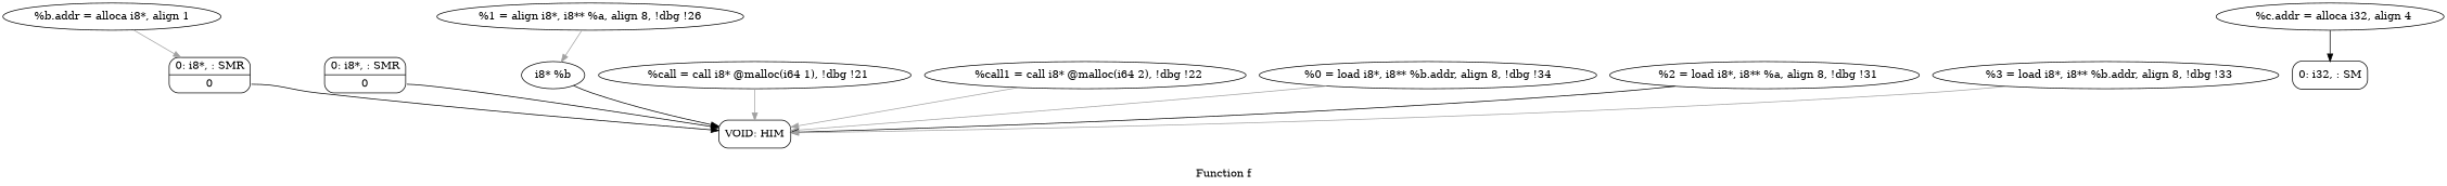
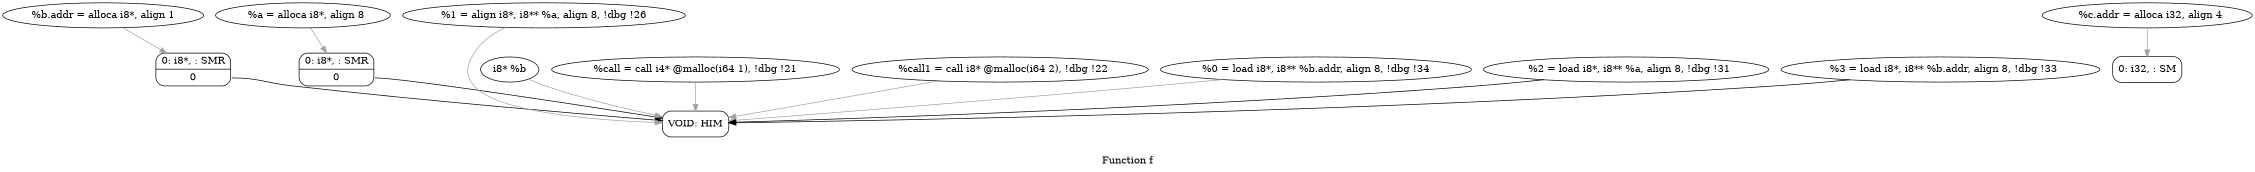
  digraph {
    label="Function f"
    edge [arrowtail=tee color=gray63]
    n1 [label="{VOID: HIM\n}" shape=Mrecord]
    n2 [label="{0: i8*,  : SMR\n|{<s0>0}}" shape=Mrecord]
    n3 [label="{0: i32,  : SM\n}" shape=Mrecord]
    n4 [label="{0: i8*,  : SMR\n|{<s0>0}}" shape=Mrecord]
    n5 [label="i8* %b"]
    n6 [label="%1 = align i8*, i8** %a, align 8, !dbg !26"]
    n7 [label="%b.addr = alloca i8*, align 1"]
    n8 [label="  %c.addr = alloca i32, align 4"]
-   n10 [label="  %call = call i8* @malloc(i64 1), !dbg !21"]
+   n9 [label="  %a = alloca i8*, align 8"]
+   n10 [label="%call = call i4* @malloc(i64 1), !dbg !21"]
    n11 [label="  %call1 = call i8* @malloc(i64 2), !dbg !22"]
    n12 [label="%0 = load i8*, i8** %b.addr, align 8, !dbg !34"]
    n13 [label="  %2 = load i8*, i8** %a, align 8, !dbg !31"]
    n14 [label="  %3 = load i8*, i8** %b.addr, align 8, !dbg !33"]
    n2 -> n1 [tailport=s0 arrowtail="" color=""]
    n4 -> n1 [tailport=s0 arrowtail="" color=""]
-   n5 -> n1 [color=black]
-   n6 -> n5
+   n5 -> n1
+   n6 -> n1
    n7 -> n2
-   n8 -> n3 [color=black]
+   n8 -> n3
+   n9 -> n4
    n10 -> n1
    n11 -> n1
    n12 -> n1
    n13 -> n1 [color=black]
-   n14 -> n1
+   n14 -> n1 [color=black]
  }
